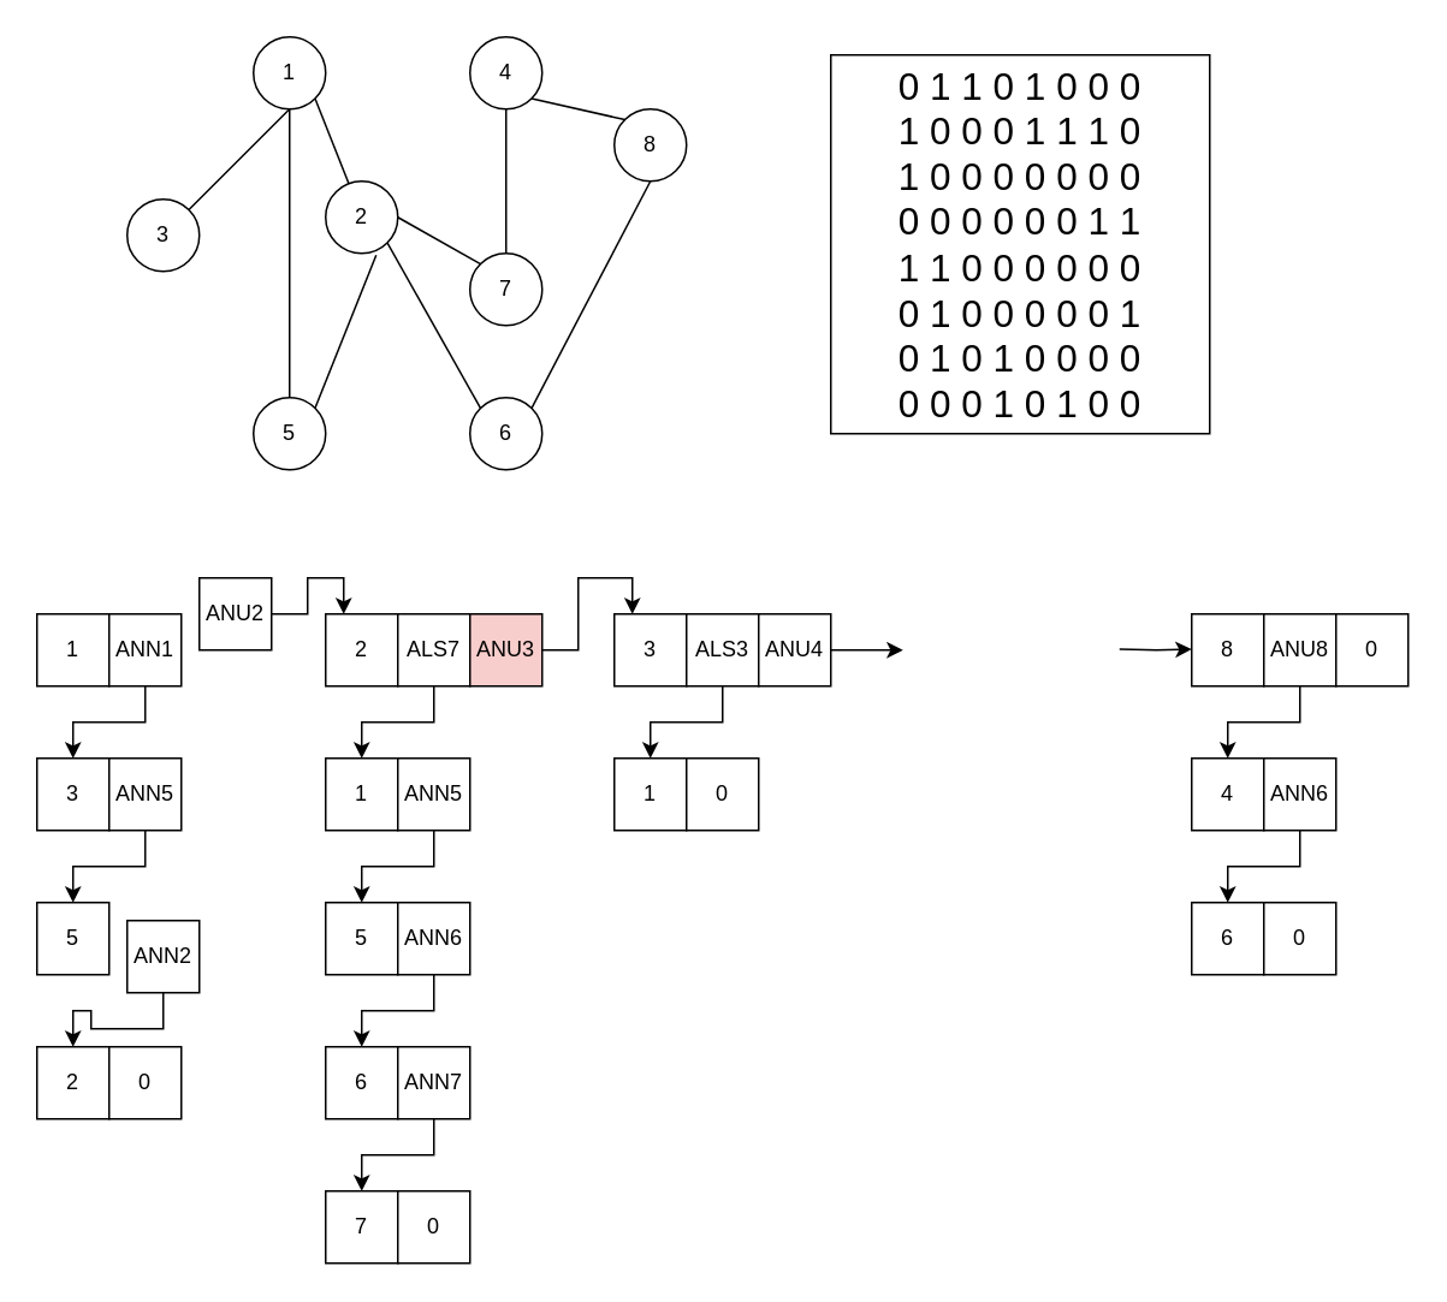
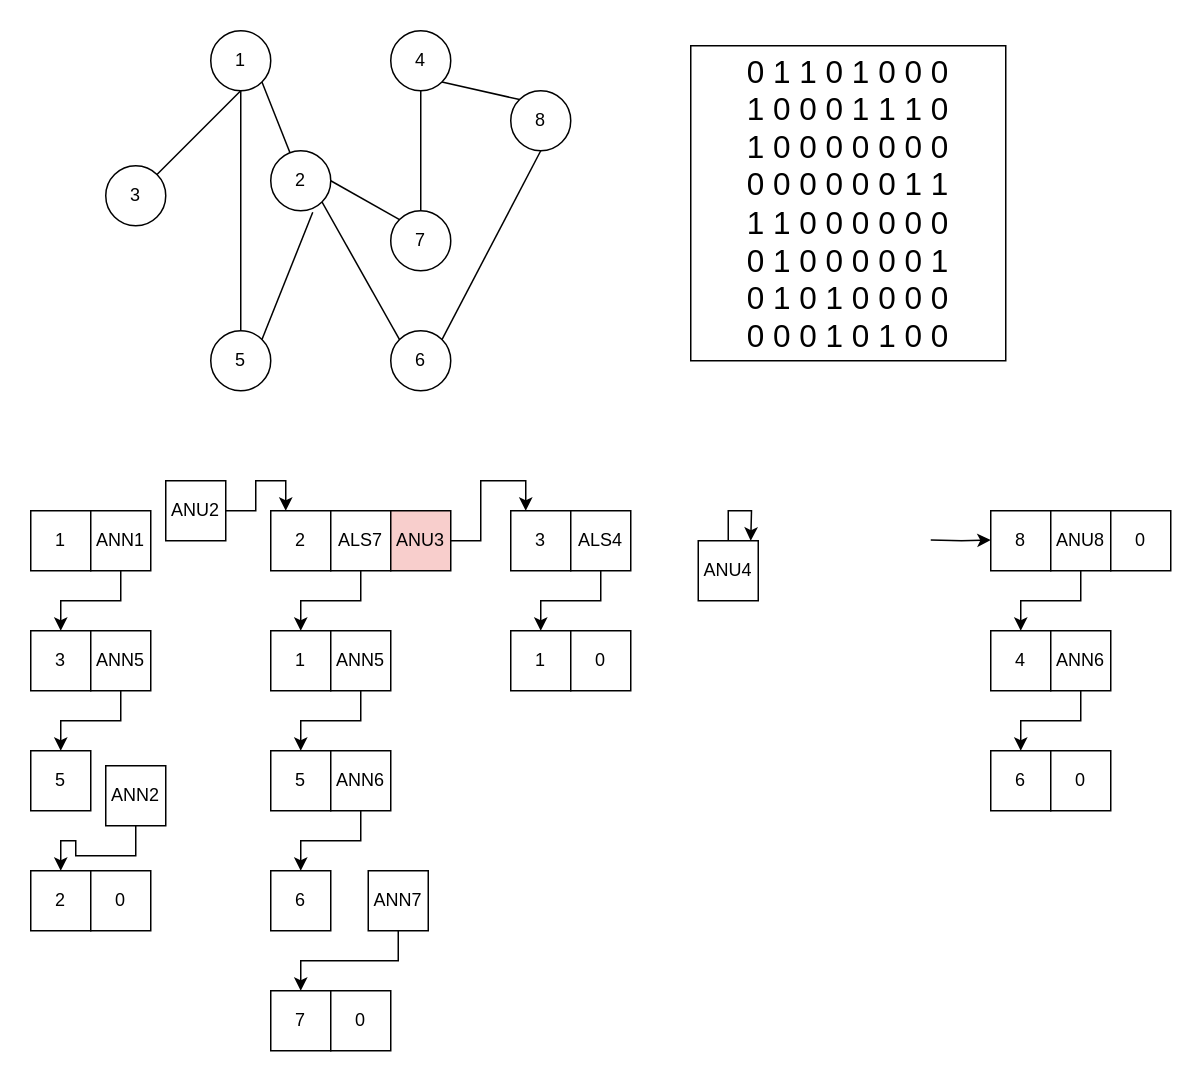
  <mxCell id="0" />
  <mxCell id="1" parent="0" />
  <mxCell id="2" value="1" style="ellipse;whiteSpace=wrap;html=1;aspect=fixed;" vertex="1" parent="1"><mxGeometry x="140" y="20" width="40" height="40" as="geometry" /></mxCell>
  <mxCell id="3" value="3" style="ellipse;whiteSpace=wrap;html=1;aspect=fixed;" vertex="1" parent="1"><mxGeometry x="70" y="110" width="40" height="40" as="geometry" /></mxCell>
  <mxCell id="4" value="2" style="ellipse;whiteSpace=wrap;html=1;aspect=fixed;" vertex="1" parent="1"><mxGeometry x="180" y="100" width="40" height="40" as="geometry" /></mxCell>
  <mxCell id="5" value="5" style="ellipse;whiteSpace=wrap;html=1;aspect=fixed;" vertex="1" parent="1"><mxGeometry x="140" y="220" width="40" height="40" as="geometry" /></mxCell>
  <mxCell id="6" value="4" style="ellipse;whiteSpace=wrap;html=1;aspect=fixed;" vertex="1" parent="1"><mxGeometry x="260" y="20" width="40" height="40" as="geometry" /></mxCell>
  <mxCell id="7" value="7" style="ellipse;whiteSpace=wrap;html=1;aspect=fixed;" vertex="1" parent="1"><mxGeometry x="260" y="140" width="40" height="40" as="geometry" /></mxCell>
  <mxCell id="8" value="6" style="ellipse;whiteSpace=wrap;html=1;aspect=fixed;" vertex="1" parent="1"><mxGeometry x="260" y="220" width="40" height="40" as="geometry" /></mxCell>
  <mxCell id="9" value="8" style="ellipse;whiteSpace=wrap;html=1;aspect=fixed;" vertex="1" parent="1"><mxGeometry x="340" y="60" width="40" height="40" as="geometry" /></mxCell>
  <mxCell id="10" value="" style="endArrow=none;html=1;entryX=1;entryY=1;entryDx=0;entryDy=0;" edge="1" parent="1" source="4" target="2"><mxGeometry width="50" height="50" relative="1" as="geometry"><mxPoint x="380" y="280" as="sourcePoint" /><mxPoint x="430" y="230" as="targetPoint" /></mxGeometry></mxCell>
  <mxCell id="11" value="" style="endArrow=none;html=1;entryX=0.5;entryY=1;entryDx=0;entryDy=0;exitX=1;exitY=0;exitDx=0;exitDy=0;" edge="1" parent="1" source="3" target="2"><mxGeometry width="50" height="50" relative="1" as="geometry"><mxPoint x="202.82" y="111.333" as="sourcePoint" /><mxPoint x="184.142" y="64.142" as="targetPoint" /></mxGeometry></mxCell>
  <mxCell id="12" value="" style="endArrow=none;html=1;entryX=0.5;entryY=1;entryDx=0;entryDy=0;exitX=0.5;exitY=0;exitDx=0;exitDy=0;" edge="1" parent="1" source="5" target="2"><mxGeometry width="50" height="50" relative="1" as="geometry"><mxPoint x="212.82" y="121.333" as="sourcePoint" /><mxPoint x="194.142" y="74.142" as="targetPoint" /></mxGeometry></mxCell>
  <mxCell id="13" value="" style="endArrow=none;html=1;entryX=0.7;entryY=1.025;entryDx=0;entryDy=0;entryPerimeter=0;exitX=1;exitY=0;exitDx=0;exitDy=0;" edge="1" parent="1" source="5" target="4"><mxGeometry width="50" height="50" relative="1" as="geometry"><mxPoint x="222.82" y="131.333" as="sourcePoint" /><mxPoint x="204.142" y="84.142" as="targetPoint" /></mxGeometry></mxCell>
  <mxCell id="14" value="" style="endArrow=none;html=1;entryX=1;entryY=0.5;entryDx=0;entryDy=0;exitX=0;exitY=0;exitDx=0;exitDy=0;" edge="1" parent="1" source="7" target="4"><mxGeometry width="50" height="50" relative="1" as="geometry"><mxPoint x="232.82" y="141.333" as="sourcePoint" /><mxPoint x="214.142" y="94.142" as="targetPoint" /></mxGeometry></mxCell>
  <mxCell id="15" value="" style="endArrow=none;html=1;entryX=1;entryY=1;entryDx=0;entryDy=0;exitX=0;exitY=0;exitDx=0;exitDy=0;" edge="1" parent="1" source="8" target="4"><mxGeometry width="50" height="50" relative="1" as="geometry"><mxPoint x="242.82" y="151.333" as="sourcePoint" /><mxPoint x="224.142" y="104.142" as="targetPoint" /></mxGeometry></mxCell>
  <mxCell id="16" value="" style="endArrow=none;html=1;entryX=0.5;entryY=1;entryDx=0;entryDy=0;exitX=0.5;exitY=0;exitDx=0;exitDy=0;" edge="1" parent="1" source="7" target="6"><mxGeometry width="50" height="50" relative="1" as="geometry"><mxPoint x="252.82" y="161.333" as="sourcePoint" /><mxPoint x="234.142" y="114.142" as="targetPoint" /></mxGeometry></mxCell>
  <mxCell id="17" value="" style="endArrow=none;html=1;entryX=1;entryY=1;entryDx=0;entryDy=0;exitX=0;exitY=0;exitDx=0;exitDy=0;" edge="1" parent="1" source="9" target="6"><mxGeometry width="50" height="50" relative="1" as="geometry"><mxPoint x="262.82" y="171.333" as="sourcePoint" /><mxPoint x="244.142" y="124.142" as="targetPoint" /></mxGeometry></mxCell>
  <mxCell id="18" value="" style="endArrow=none;html=1;entryX=0.5;entryY=1;entryDx=0;entryDy=0;exitX=1;exitY=0;exitDx=0;exitDy=0;" edge="1" parent="1" source="8" target="9"><mxGeometry width="50" height="50" relative="1" as="geometry"><mxPoint x="272.82" y="181.333" as="sourcePoint" /><mxPoint x="254.142" y="134.142" as="targetPoint" /></mxGeometry></mxCell>
  <mxCell id="19" value="&lt;font style=&quot;font-size: 21px&quot;&gt;0 1 1 0 1 0 0 0&lt;br&gt;1 0 0 0 1 1 1 0&lt;br&gt;1 0 0 0 0 0 0 0&lt;br&gt;0 0 0 0 0 0 1 1&lt;br&gt;1 1 0 0 0 0 0 0&lt;br&gt;0 1 0 0 0 0 0 1&lt;br&gt;0 1 0 1 0 0 0 0&lt;br&gt;0 0 0 1 0 1 0 0&lt;br&gt;&lt;/font&gt;" style="whiteSpace=wrap;html=1;aspect=fixed;" vertex="1" parent="1"><mxGeometry x="460" y="30" width="210" height="210" as="geometry" /></mxCell>
  <mxCell id="20" value="1" style="whiteSpace=wrap;html=1;aspect=fixed;" vertex="1" parent="1"><mxGeometry x="20" y="340" width="40" height="40" as="geometry" /></mxCell>
  <mxCell id="21" style="edgeStyle=orthogonalEdgeStyle;rounded=0;orthogonalLoop=1;jettySize=auto;html=1;exitX=0.5;exitY=1;exitDx=0;exitDy=0;entryX=0.5;entryY=0;entryDx=0;entryDy=0;" edge="1" parent="1" source="22" target="40"><mxGeometry relative="1" as="geometry" /></mxCell>
  <mxCell id="22" value="ANN1" style="whiteSpace=wrap;html=1;aspect=fixed;" vertex="1" parent="1"><mxGeometry x="60" y="340" width="40" height="40" as="geometry" /></mxCell>
  <mxCell id="23" style="edgeStyle=orthogonalEdgeStyle;rounded=0;orthogonalLoop=1;jettySize=auto;html=1;entryX=0.25;entryY=0;entryDx=0;entryDy=0;" edge="1" parent="1" source="24" target="25"><mxGeometry relative="1" as="geometry" /></mxCell>
  <mxCell id="24" value="ANU2" style="whiteSpace=wrap;html=1;aspect=fixed;" vertex="1" parent="1"><mxGeometry x="110" y="320" width="40" height="40" as="geometry" /></mxCell>
  <mxCell id="25" value="2" style="whiteSpace=wrap;html=1;aspect=fixed;" vertex="1" parent="1"><mxGeometry x="180" y="340" width="40" height="40" as="geometry" /></mxCell>
  <mxCell id="26" style="edgeStyle=orthogonalEdgeStyle;rounded=0;orthogonalLoop=1;jettySize=auto;html=1;exitX=0.5;exitY=1;exitDx=0;exitDy=0;entryX=0.5;entryY=0;entryDx=0;entryDy=0;" edge="1" parent="1" source="27" target="48"><mxGeometry relative="1" as="geometry" /></mxCell>
  <mxCell id="27" value="ALS7" style="whiteSpace=wrap;html=1;aspect=fixed;" vertex="1" parent="1"><mxGeometry x="220" y="340" width="40" height="40" as="geometry" /></mxCell>
  <mxCell id="28" style="edgeStyle=orthogonalEdgeStyle;rounded=0;orthogonalLoop=1;jettySize=auto;html=1;entryX=0.25;entryY=0;entryDx=0;entryDy=0;" edge="1" parent="1" source="29" target="30"><mxGeometry relative="1" as="geometry" /></mxCell>
  <mxCell id="29" value="ANU3" style="whiteSpace=wrap;html=1;aspect=fixed;fillColor=#f8cecc;" vertex="1" parent="1"><mxGeometry x="260" y="340" width="40" height="40" as="geometry" /></mxCell>
  <mxCell id="30" value="3" style="whiteSpace=wrap;html=1;aspect=fixed;" vertex="1" parent="1"><mxGeometry x="340" y="340" width="40" height="40" as="geometry" /></mxCell>
  <mxCell id="31" style="edgeStyle=orthogonalEdgeStyle;rounded=0;orthogonalLoop=1;jettySize=auto;html=1;exitX=0.5;exitY=1;exitDx=0;exitDy=0;entryX=0.5;entryY=0;entryDx=0;entryDy=0;" edge="1" parent="1" source="32" target="59"><mxGeometry relative="1" as="geometry" /></mxCell>
- <mxCell id="32" value="ALS3" style="whiteSpace=wrap;html=1;aspect=fixed;" vertex="1" parent="1"><mxGeometry x="380" y="340" width="40" height="40" as="geometry" /></mxCell>
+ <mxCell id="32" value="ALS4" style="whiteSpace=wrap;html=1;aspect=fixed;" vertex="1" parent="1"><mxGeometry x="380" y="340" width="40" height="40" as="geometry" /></mxCell>
  <mxCell id="33" style="edgeStyle=orthogonalEdgeStyle;rounded=0;orthogonalLoop=1;jettySize=auto;html=1;" edge="1" parent="1" source="34"><mxGeometry relative="1" as="geometry"><mxPoint x="500" y="360" as="targetPoint" /></mxGeometry></mxCell>
- <mxCell id="34" value="ANU4" style="whiteSpace=wrap;html=1;aspect=fixed;" vertex="1" parent="1"><mxGeometry x="420" y="340" width="40" height="40" as="geometry" /></mxCell>
+ <mxCell id="34" value="ANU4" style="whiteSpace=wrap;html=1;aspect=fixed;" vertex="1" parent="1"><mxGeometry x="465" y="360" width="40" height="40" as="geometry" /></mxCell>
  <mxCell id="35" value="8" style="whiteSpace=wrap;html=1;aspect=fixed;" vertex="1" parent="1"><mxGeometry x="660" y="340" width="40" height="40" as="geometry" /></mxCell>
  <mxCell id="36" style="edgeStyle=orthogonalEdgeStyle;rounded=0;orthogonalLoop=1;jettySize=auto;html=1;exitX=0.5;exitY=1;exitDx=0;exitDy=0;entryX=0.5;entryY=0;entryDx=0;entryDy=0;" edge="1" parent="1" source="37" target="61"><mxGeometry relative="1" as="geometry" /></mxCell>
  <mxCell id="37" value="ANU8" style="whiteSpace=wrap;html=1;aspect=fixed;" vertex="1" parent="1"><mxGeometry x="700" y="340" width="40" height="40" as="geometry" /></mxCell>
  <mxCell id="38" value="0" style="whiteSpace=wrap;html=1;aspect=fixed;" vertex="1" parent="1"><mxGeometry x="740" y="340" width="40" height="40" as="geometry" /></mxCell>
  <mxCell id="39" style="edgeStyle=orthogonalEdgeStyle;rounded=0;orthogonalLoop=1;jettySize=auto;html=1;" edge="1" parent="1"><mxGeometry relative="1" as="geometry"><mxPoint x="660" y="359.5" as="targetPoint" /><mxPoint x="620" y="359.5" as="sourcePoint" /></mxGeometry></mxCell>
  <mxCell id="40" value="3" style="whiteSpace=wrap;html=1;aspect=fixed;" vertex="1" parent="1"><mxGeometry x="20" y="420" width="40" height="40" as="geometry" /></mxCell>
  <mxCell id="41" style="edgeStyle=orthogonalEdgeStyle;rounded=0;orthogonalLoop=1;jettySize=auto;html=1;exitX=0.5;exitY=1;exitDx=0;exitDy=0;entryX=0.5;entryY=0;entryDx=0;entryDy=0;" edge="1" parent="1" source="42" target="43"><mxGeometry relative="1" as="geometry" /></mxCell>
  <mxCell id="42" value="ANN5" style="whiteSpace=wrap;html=1;aspect=fixed;" vertex="1" parent="1"><mxGeometry x="60" y="420" width="40" height="40" as="geometry" /></mxCell>
  <mxCell id="43" value="5" style="whiteSpace=wrap;html=1;aspect=fixed;" vertex="1" parent="1"><mxGeometry x="20" y="500" width="40" height="40" as="geometry" /></mxCell>
  <mxCell id="44" style="edgeStyle=orthogonalEdgeStyle;rounded=0;orthogonalLoop=1;jettySize=auto;html=1;exitX=0.5;exitY=1;exitDx=0;exitDy=0;entryX=0.5;entryY=0;entryDx=0;entryDy=0;" edge="1" parent="1" source="45" target="46"><mxGeometry relative="1" as="geometry" /></mxCell>
  <mxCell id="45" value="ANN2" style="whiteSpace=wrap;html=1;aspect=fixed;" vertex="1" parent="1"><mxGeometry x="70" y="510" width="40" height="40" as="geometry" /></mxCell>
  <mxCell id="46" value="2" style="whiteSpace=wrap;html=1;aspect=fixed;" vertex="1" parent="1"><mxGeometry x="20" y="580" width="40" height="40" as="geometry" /></mxCell>
  <mxCell id="47" value="0" style="whiteSpace=wrap;html=1;aspect=fixed;" vertex="1" parent="1"><mxGeometry x="60" y="580" width="40" height="40" as="geometry" /></mxCell>
  <mxCell id="48" value="1" style="whiteSpace=wrap;html=1;aspect=fixed;" vertex="1" parent="1"><mxGeometry x="180" y="420" width="40" height="40" as="geometry" /></mxCell>
  <mxCell id="49" style="edgeStyle=orthogonalEdgeStyle;rounded=0;orthogonalLoop=1;jettySize=auto;html=1;exitX=0.5;exitY=1;exitDx=0;exitDy=0;entryX=0.5;entryY=0;entryDx=0;entryDy=0;" edge="1" parent="1" source="50" target="51"><mxGeometry relative="1" as="geometry" /></mxCell>
  <mxCell id="50" value="ANN5" style="whiteSpace=wrap;html=1;aspect=fixed;" vertex="1" parent="1"><mxGeometry x="220" y="420" width="40" height="40" as="geometry" /></mxCell>
  <mxCell id="51" value="5" style="whiteSpace=wrap;html=1;aspect=fixed;" vertex="1" parent="1"><mxGeometry x="180" y="500" width="40" height="40" as="geometry" /></mxCell>
  <mxCell id="52" style="edgeStyle=orthogonalEdgeStyle;rounded=0;orthogonalLoop=1;jettySize=auto;html=1;exitX=0.5;exitY=1;exitDx=0;exitDy=0;entryX=0.5;entryY=0;entryDx=0;entryDy=0;" edge="1" parent="1" source="53" target="54"><mxGeometry relative="1" as="geometry" /></mxCell>
  <mxCell id="53" value="ANN6" style="whiteSpace=wrap;html=1;aspect=fixed;" vertex="1" parent="1"><mxGeometry x="220" y="500" width="40" height="40" as="geometry" /></mxCell>
  <mxCell id="54" value="6" style="whiteSpace=wrap;html=1;aspect=fixed;" vertex="1" parent="1"><mxGeometry x="180" y="580" width="40" height="40" as="geometry" /></mxCell>
  <mxCell id="55" style="edgeStyle=orthogonalEdgeStyle;rounded=0;orthogonalLoop=1;jettySize=auto;html=1;exitX=0.5;exitY=1;exitDx=0;exitDy=0;entryX=0.5;entryY=0;entryDx=0;entryDy=0;" edge="1" parent="1" source="56" target="57"><mxGeometry relative="1" as="geometry" /></mxCell>
- <mxCell id="56" value="ANN7" style="whiteSpace=wrap;html=1;aspect=fixed;" vertex="1" parent="1"><mxGeometry x="220" y="580" width="40" height="40" as="geometry" /></mxCell>
+ <mxCell id="56" value="ANN7" style="whiteSpace=wrap;html=1;aspect=fixed;" vertex="1" parent="1"><mxGeometry x="245" y="580" width="40" height="40" as="geometry" /></mxCell>
  <mxCell id="57" value="7" style="whiteSpace=wrap;html=1;aspect=fixed;" vertex="1" parent="1"><mxGeometry x="180" y="660" width="40" height="40" as="geometry" /></mxCell>
  <mxCell id="58" value="0" style="whiteSpace=wrap;html=1;aspect=fixed;" vertex="1" parent="1"><mxGeometry x="220" y="660" width="40" height="40" as="geometry" /></mxCell>
  <mxCell id="59" value="1" style="whiteSpace=wrap;html=1;aspect=fixed;" vertex="1" parent="1"><mxGeometry x="340" y="420" width="40" height="40" as="geometry" /></mxCell>
  <mxCell id="60" value="0" style="whiteSpace=wrap;html=1;aspect=fixed;" vertex="1" parent="1"><mxGeometry x="380" y="420" width="40" height="40" as="geometry" /></mxCell>
  <mxCell id="61" value="4" style="whiteSpace=wrap;html=1;aspect=fixed;" vertex="1" parent="1"><mxGeometry x="660" y="420" width="40" height="40" as="geometry" /></mxCell>
  <mxCell id="62" style="edgeStyle=orthogonalEdgeStyle;rounded=0;orthogonalLoop=1;jettySize=auto;html=1;exitX=0.5;exitY=1;exitDx=0;exitDy=0;entryX=0.5;entryY=0;entryDx=0;entryDy=0;" edge="1" parent="1" source="63" target="64"><mxGeometry relative="1" as="geometry" /></mxCell>
  <mxCell id="63" value="ANN6" style="whiteSpace=wrap;html=1;aspect=fixed;" vertex="1" parent="1"><mxGeometry x="700" y="420" width="40" height="40" as="geometry" /></mxCell>
  <mxCell id="64" value="6" style="whiteSpace=wrap;html=1;aspect=fixed;" vertex="1" parent="1"><mxGeometry x="660" y="500" width="40" height="40" as="geometry" /></mxCell>
  <mxCell id="65" value="0" style="whiteSpace=wrap;html=1;aspect=fixed;" vertex="1" parent="1"><mxGeometry x="700" y="500" width="40" height="40" as="geometry" /></mxCell>
